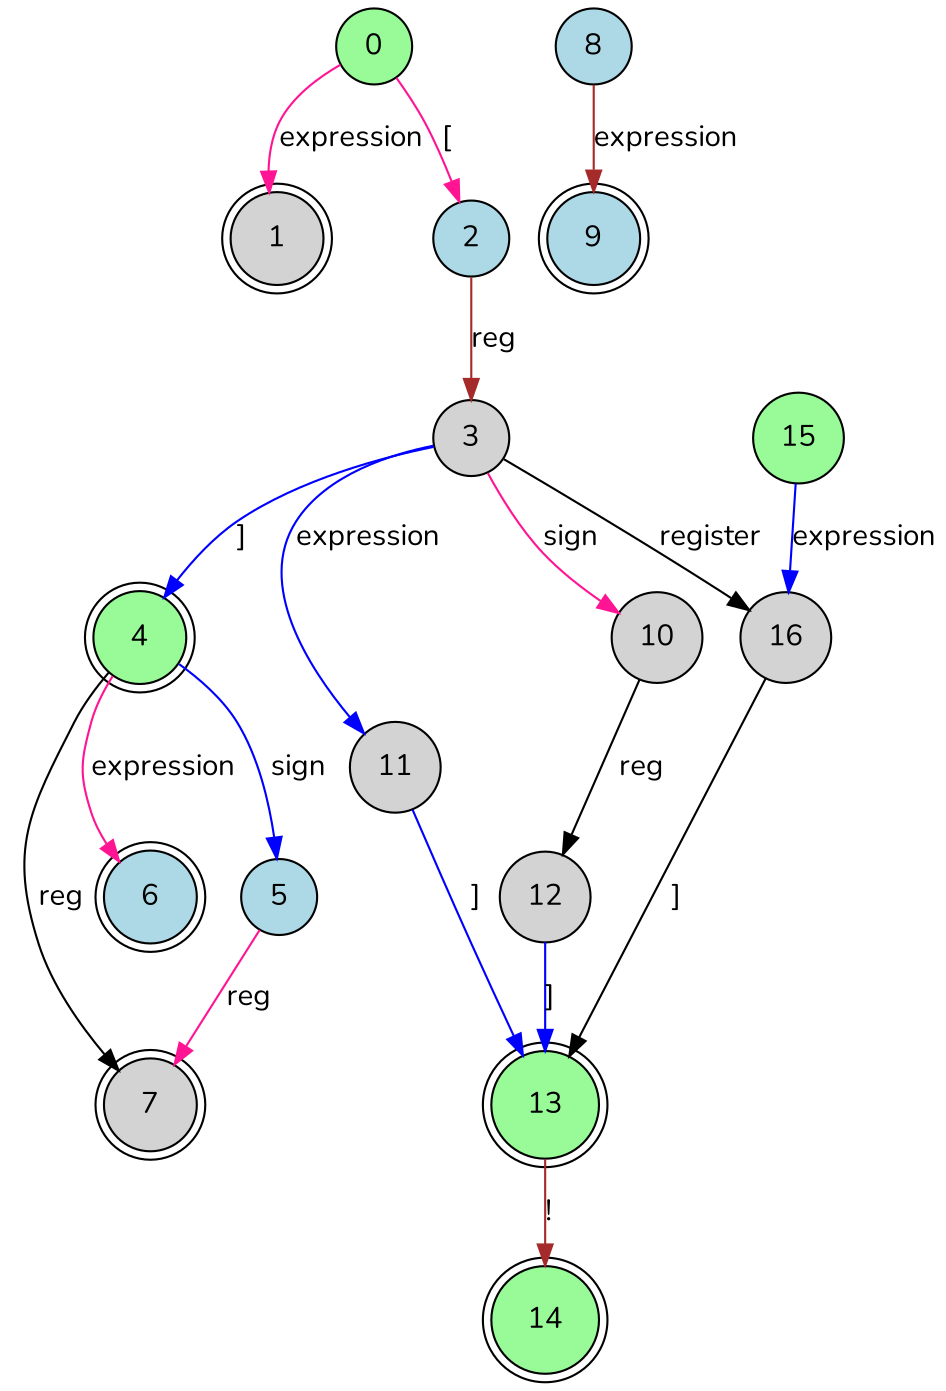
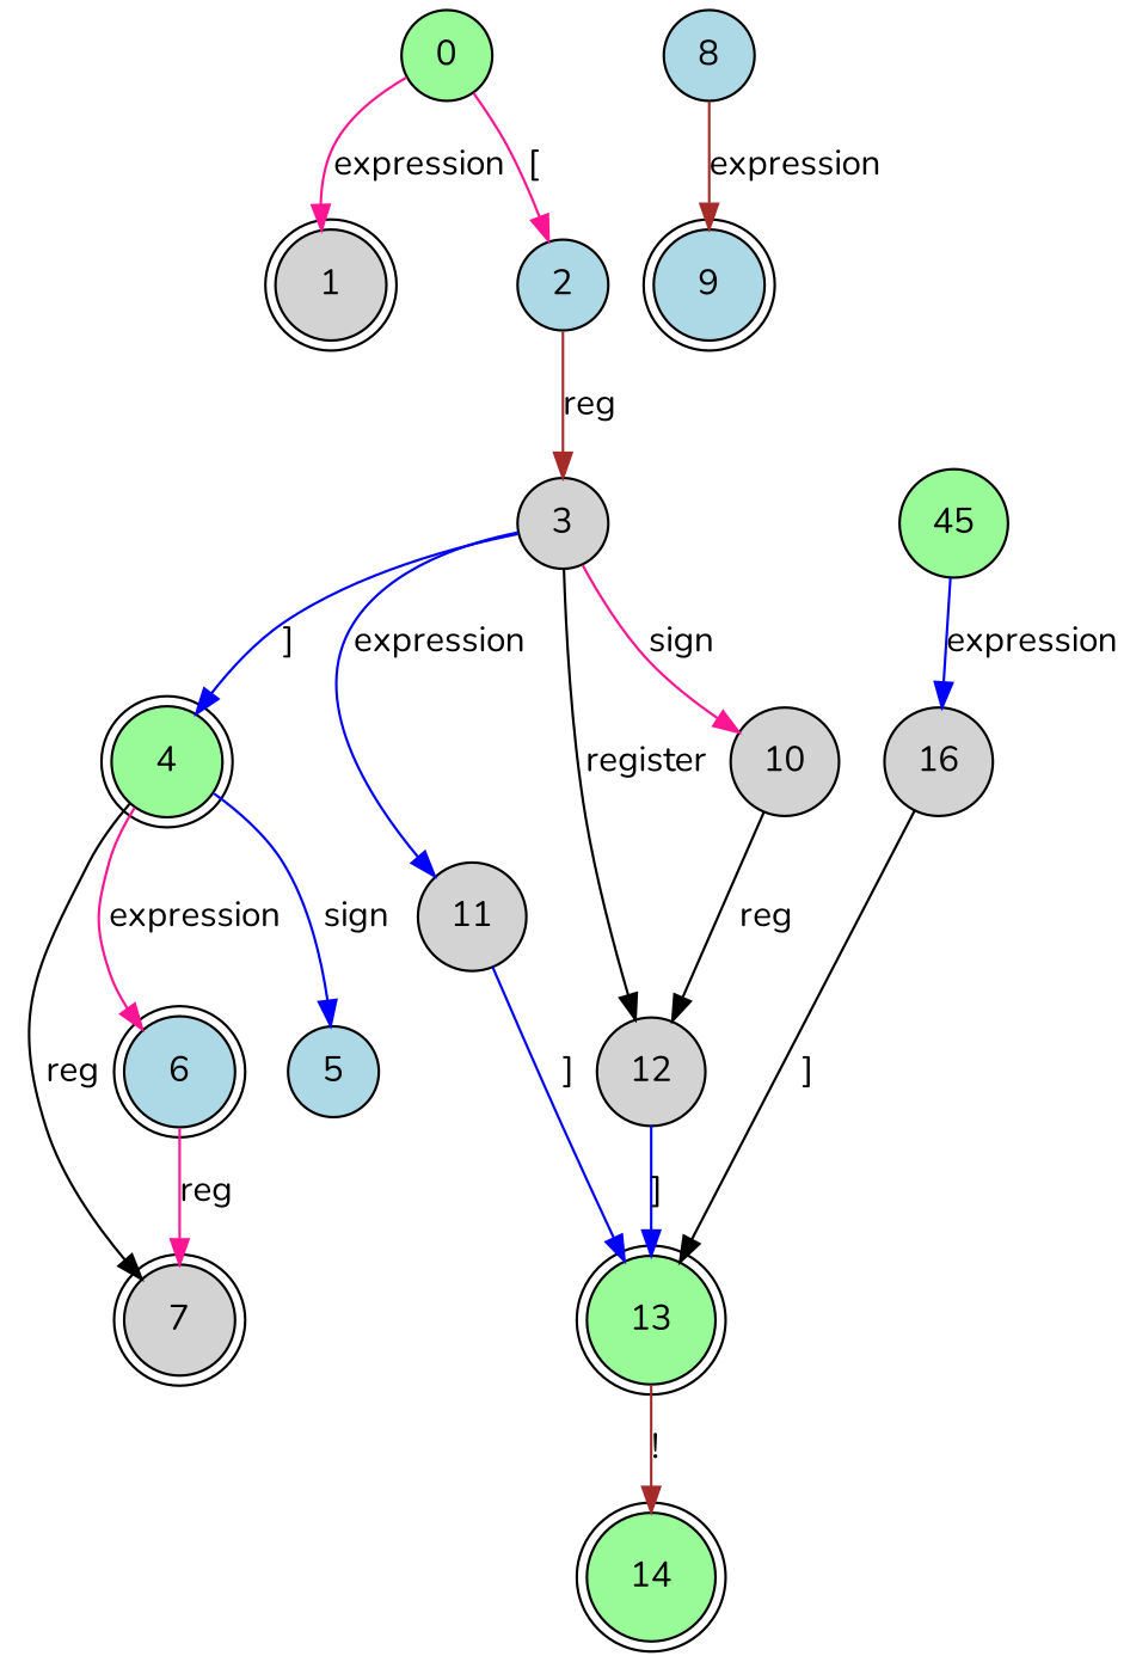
  digraph {
    fontname=Nunito
    rankdir=TB
    node [fillcolor=lightgrey fontname=Nunito shape=circle style=filled]
    edge [color=blue fontname=Nunito]
    1 [shape=doublecircle]
    4 [fillcolor=palegreen shape=doublecircle]
    6 [fillcolor=lightblue shape=doublecircle]
    7 [shape=doublecircle]
    5 [fillcolor=lightblue]
    8 [fillcolor=lightblue]
    9 [fillcolor=lightblue shape=doublecircle]
    13 [fillcolor=palegreen shape=doublecircle]
    14 [fillcolor=palegreen shape=doublecircle]
    0 [fillcolor=palegreen]
    2 [fillcolor=lightblue]
    3
    10
    11
    12
-   15 [fillcolor=palegreen]
+   15 [fillcolor=palegreen label=45]
    16
    4 -> 6 [color=deeppink label=expression]
    4 -> 7 [color=black label=reg]
    4 -> 5 [label=sign]
-   5 -> 7 [color=deeppink label=reg]
+   6 -> 7 [color=deeppink label=reg]
    8 -> 9 [color=brown label=expression]
    13 -> 14 [color=brown label="!"]
    0 -> 1 [color=deeppink label=expression]
    0 -> 2 [color=deeppink label="["]
    2 -> 3 [color=brown label=reg]
    3 -> 4 [label="]"]
    3 -> 10 [color=deeppink label=sign]
    3 -> 11 [label=expression]
-   3 -> 16 [color=black label=register]
+   3 -> 12 [color=black label=register]
    10 -> 12 [color=black label=reg]
    11 -> 13 [label="]"]
    12 -> 13 [label="]"]
    15 -> 16 [label=expression]
    16 -> 13 [color=black label="]"]
  }
